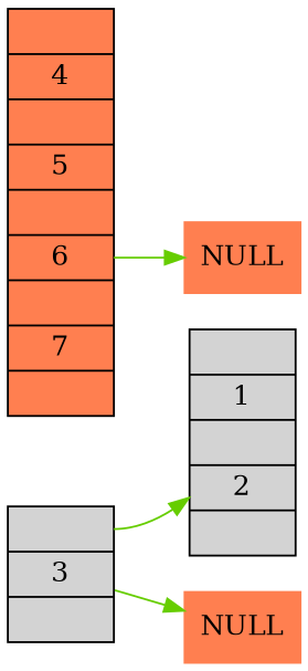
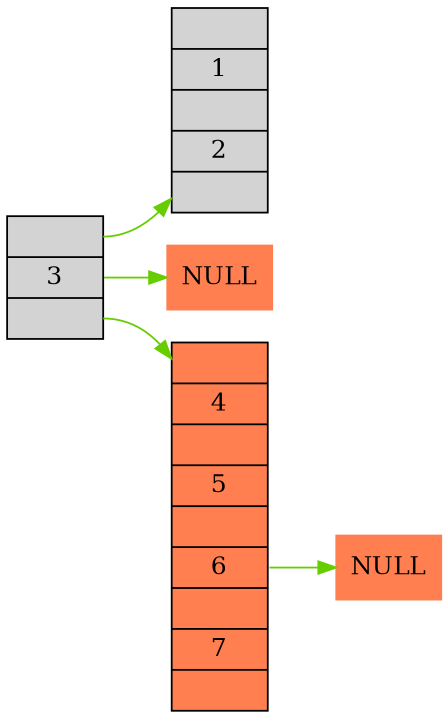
  digraph {
    rankdir=LR
    node [shape=record style=filled]
    edge [color=chartreuse3]
    n1 [label="<P0>|3|<P1>"]
    n2 [color=coral label=NULL shape=box]
    n3 [label="<P0>|<1>1|<P1>|<2>2|<P2>"]
    n4 [fillcolor=coral label="<P0>|<4>4|<P1>|<5>5|<P2>|<6>6|<P3>|<7>7|<P4>"]
    n5 [color=coral label=NULL shape=box]
    n1 -> n2 [tailport=3]
    n1 -> n3 [tailport=P0]
+   n1 -> n4 [tailport=P1]
    n4 -> n5 [tailport=6]
  }
